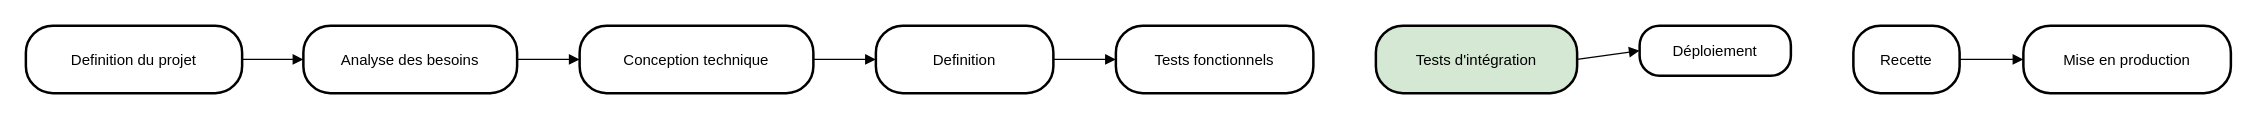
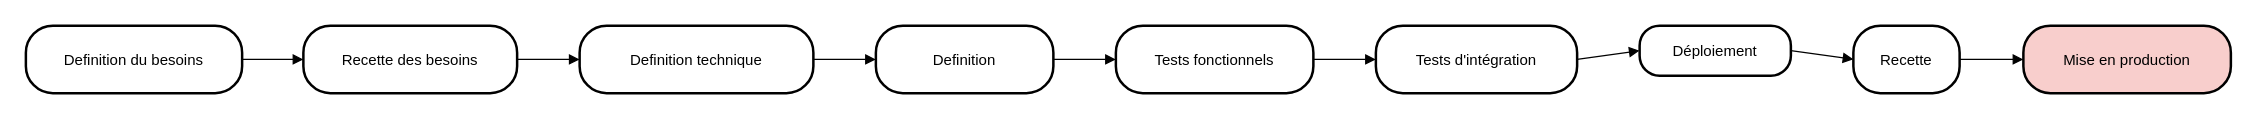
  <mxCell id="0" />
  <mxCell id="1" parent="0" />
- <mxCell id="2" value="Definition du projet" style="rounded=1;arcSize=40;strokeWidth=2" vertex="1" parent="1"><mxGeometry x="20" y="20" width="173" height="54" as="geometry" /></mxCell>
- <mxCell id="3" value="Analyse des besoins" style="rounded=1;arcSize=40;strokeWidth=2" vertex="1" parent="1"><mxGeometry x="242" y="20" width="171" height="54" as="geometry" /></mxCell>
- <mxCell id="4" value="Conception technique" style="rounded=1;arcSize=40;strokeWidth=2" vertex="1" parent="1"><mxGeometry x="463" y="20" width="187" height="54" as="geometry" /></mxCell>
+ <mxCell id="2" value="Definition du besoins" style="rounded=1;arcSize=40;strokeWidth=2" vertex="1" parent="1"><mxGeometry x="20" y="20" width="173" height="54" as="geometry" /></mxCell>
+ <mxCell id="3" value="Recette des besoins" style="rounded=1;arcSize=40;strokeWidth=2" vertex="1" parent="1"><mxGeometry x="242" y="20" width="171" height="54" as="geometry" /></mxCell>
+ <mxCell id="4" value="Definition technique" style="rounded=1;arcSize=40;strokeWidth=2" vertex="1" parent="1"><mxGeometry x="463" y="20" width="187" height="54" as="geometry" /></mxCell>
  <mxCell id="5" value="Definition" style="rounded=1;arcSize=40;strokeWidth=2" vertex="1" parent="1"><mxGeometry x="700" y="20" width="142" height="54" as="geometry" /></mxCell>
  <mxCell id="6" value="Tests fonctionnels" style="rounded=1;arcSize=40;strokeWidth=2" vertex="1" parent="1"><mxGeometry x="892" y="20" width="158" height="54" as="geometry" /></mxCell>
- <mxCell id="7" value="Tests d'intégration" style="rounded=1;arcSize=40;strokeWidth=2;fillColor=#d5e8d4;" vertex="1" parent="1"><mxGeometry x="1100" y="20" width="161" height="54" as="geometry" /></mxCell>
+ <mxCell id="7" value="Tests d'intégration" style="rounded=1;arcSize=40;strokeWidth=2" vertex="1" parent="1"><mxGeometry x="1100" y="20" width="161" height="54" as="geometry" /></mxCell>
  <mxCell id="8" value="Déploiement" style="rounded=1;arcSize=40;strokeWidth=2" vertex="1" parent="1"><mxGeometry x="1311" y="20" width="121" height="40" as="geometry" /></mxCell>
  <mxCell id="9" value="Recette" style="rounded=1;arcSize=40;strokeWidth=2" vertex="1" parent="1"><mxGeometry x="1482" y="20" width="85" height="54" as="geometry" /></mxCell>
- <mxCell id="10" value="Mise en production" style="rounded=1;arcSize=40;strokeWidth=2" vertex="1" parent="1"><mxGeometry x="1618" y="20" width="166" height="54" as="geometry" /></mxCell>
+ <mxCell id="10" value="Mise en production" style="rounded=1;arcSize=40;strokeWidth=2;fillColor=#f8cecc;" vertex="1" parent="1"><mxGeometry x="1618" y="20" width="166" height="54" as="geometry" /></mxCell>
  <mxCell id="11" value="" style="curved=1;startArrow=none;endArrow=block;exitX=1;exitY=0.5;entryX=0;entryY=0.5;" edge="1" parent="1" source="2" target="3"><mxGeometry relative="1" as="geometry"><Array as="points" /></mxGeometry></mxCell>
  <mxCell id="12" value="" style="curved=1;startArrow=none;endArrow=block;exitX=1;exitY=0.5;entryX=0;entryY=0.5;" edge="1" parent="1" source="3" target="4"><mxGeometry relative="1" as="geometry"><Array as="points" /></mxGeometry></mxCell>
  <mxCell id="13" value="" style="curved=1;startArrow=none;endArrow=block;exitX=1;exitY=0.5;entryX=0;entryY=0.5;" edge="1" parent="1" source="4" target="5"><mxGeometry relative="1" as="geometry"><Array as="points" /></mxGeometry></mxCell>
  <mxCell id="14" value="" style="curved=1;startArrow=none;endArrow=block;exitX=1;exitY=0.5;entryX=0;entryY=0.5;" edge="1" parent="1" source="5" target="6"><mxGeometry relative="1" as="geometry"><Array as="points" /></mxGeometry></mxCell>
+ <mxCell id="15" value="" style="curved=1;startArrow=none;endArrow=block;exitX=1;exitY=0.5;entryX=0;entryY=0.5;" edge="1" parent="1" source="6" target="7"><mxGeometry relative="1" as="geometry"><Array as="points" /></mxGeometry></mxCell>
  <mxCell id="16" value="" style="curved=1;startArrow=none;endArrow=block;exitX=1;exitY=0.5;entryX=0;entryY=0.5;" edge="1" parent="1" source="7" target="8"><mxGeometry relative="1" as="geometry"><Array as="points" /></mxGeometry></mxCell>
+ <mxCell id="17" value="" style="curved=1;startArrow=none;endArrow=block;exitX=1;exitY=0.5;entryX=0;entryY=0.5;" edge="1" parent="1" source="8" target="9"><mxGeometry relative="1" as="geometry"><Array as="points" /></mxGeometry></mxCell>
  <mxCell id="18" value="" style="curved=1;startArrow=none;endArrow=block;exitX=1.01;exitY=0.5;entryX=0;entryY=0.5;" edge="1" parent="1" source="9" target="10"><mxGeometry relative="1" as="geometry"><Array as="points" /></mxGeometry></mxCell>
